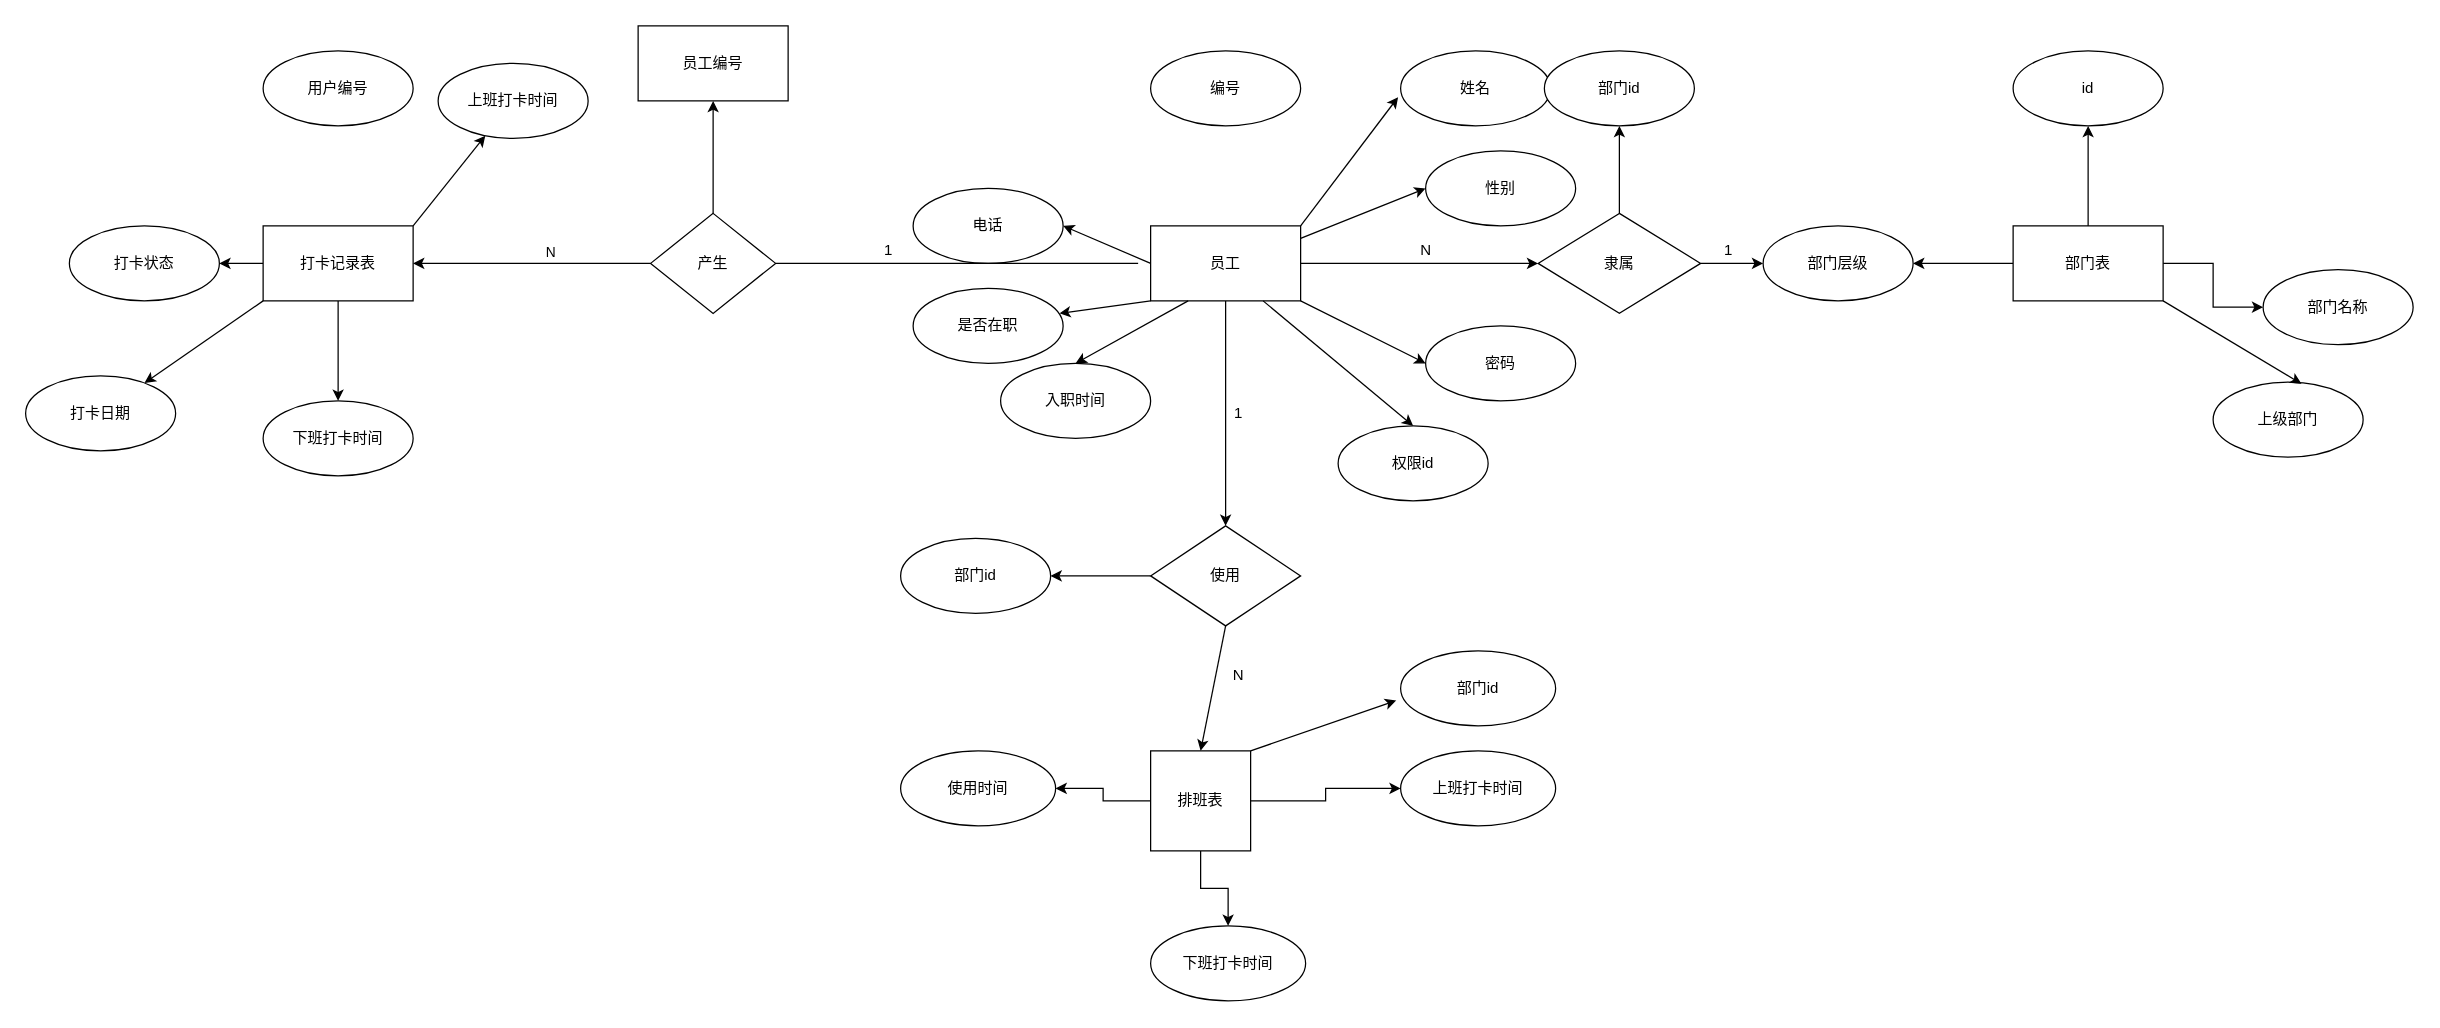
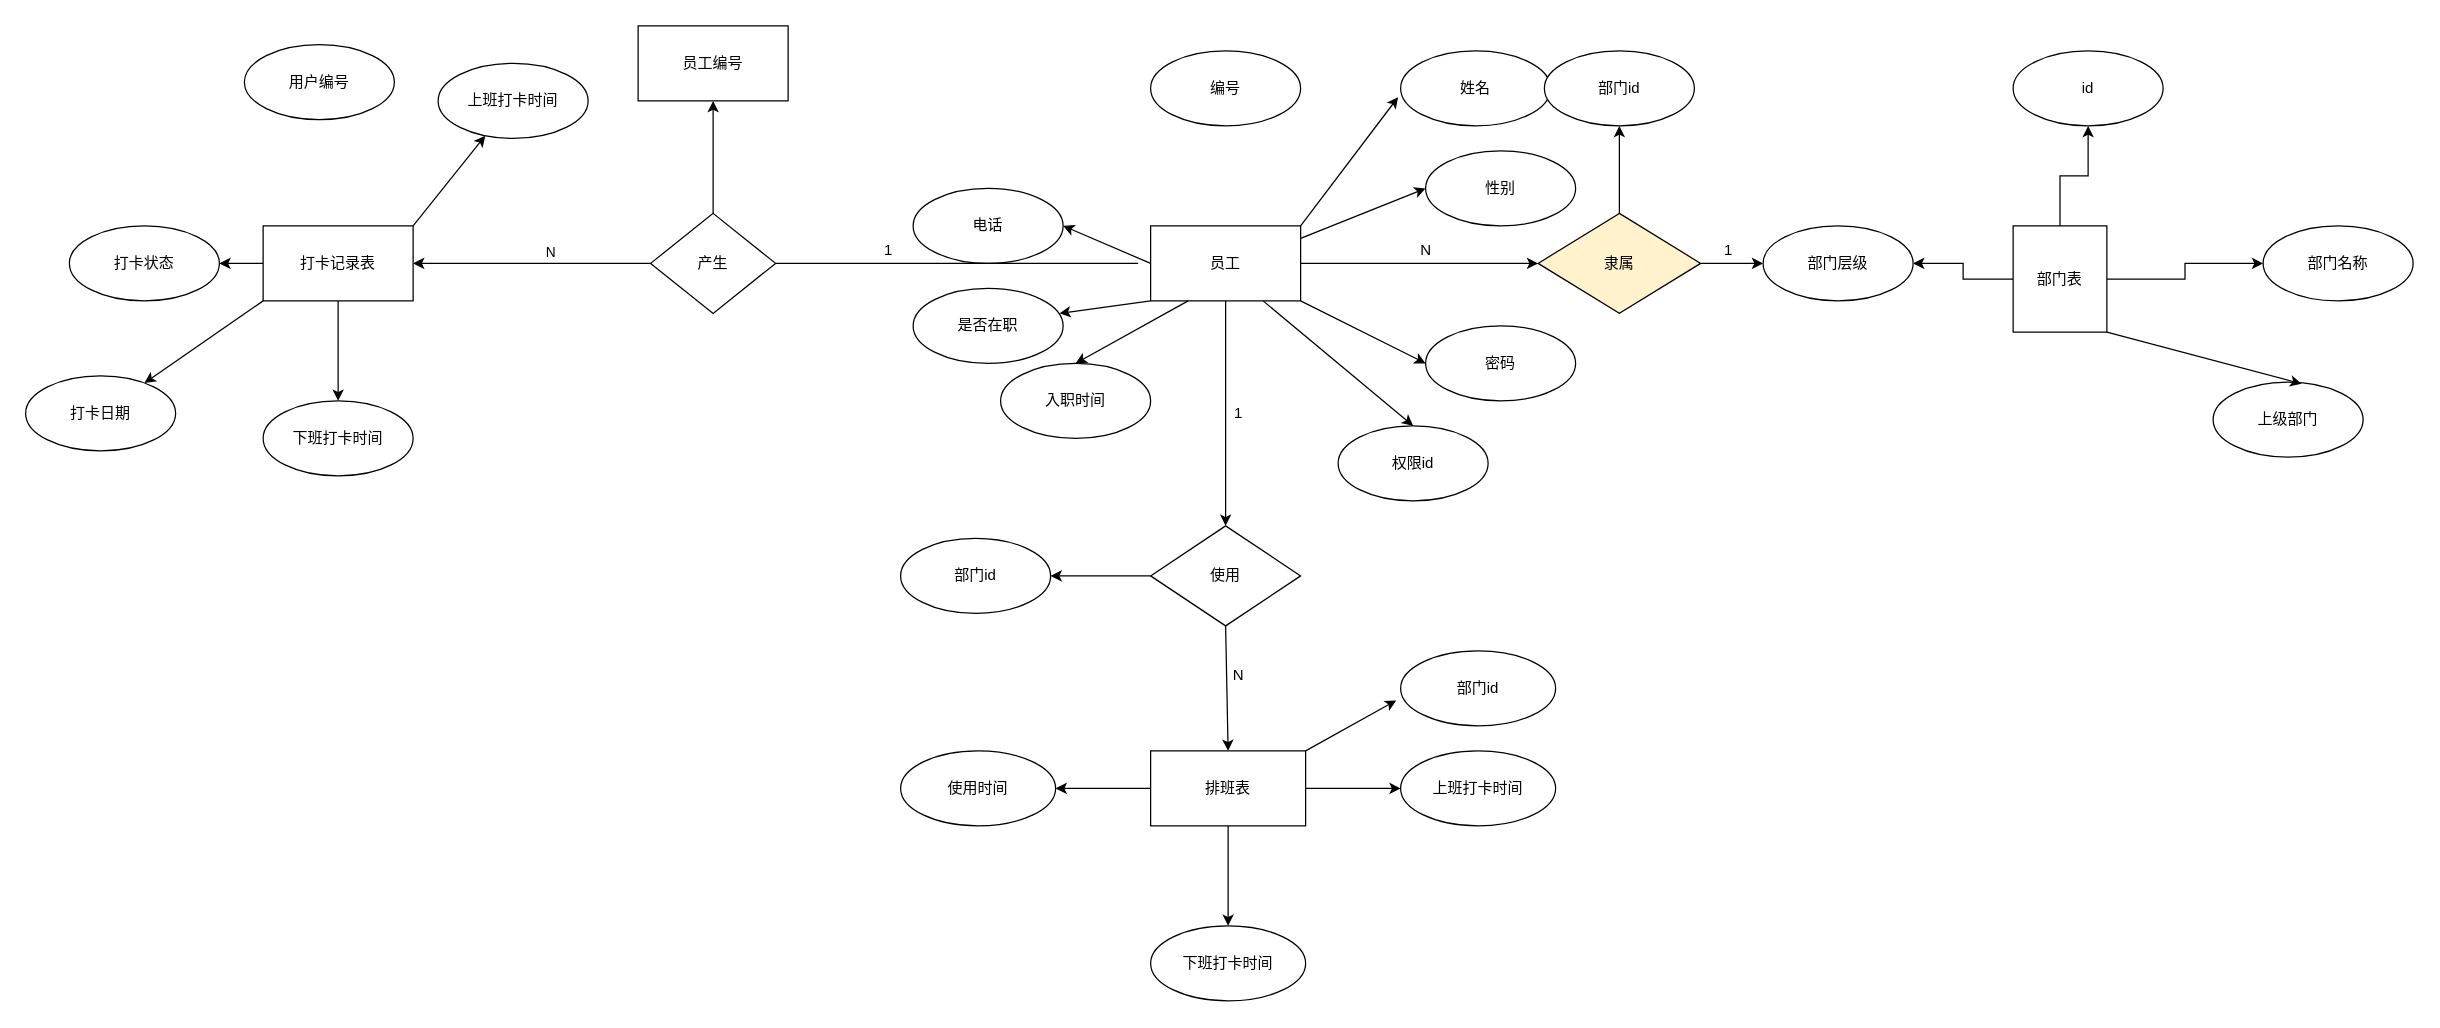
  <mxCell id="0" />
  <mxCell id="1" parent="0" />
  <mxCell id="2" value="员工" style="rounded=0;whiteSpace=wrap;html=1;" vertex="1" parent="1"><mxGeometry x="920" y="180" width="120" height="60" as="geometry" /></mxCell>
  <mxCell id="3" value="编号" style="ellipse;whiteSpace=wrap;html=1;rounded=0;" vertex="1" parent="1"><mxGeometry x="920" y="40" width="120" height="60" as="geometry" /></mxCell>
  <mxCell id="4" value="性别" style="ellipse;whiteSpace=wrap;html=1;rounded=0;" vertex="1" parent="1"><mxGeometry x="1140" y="120" width="120" height="60" as="geometry" /></mxCell>
  <mxCell id="5" value="姓名" style="ellipse;whiteSpace=wrap;html=1;rounded=0;" vertex="1" parent="1"><mxGeometry x="1120" y="40" width="120" height="60" as="geometry" /></mxCell>
  <mxCell id="6" value="" style="endArrow=classic;html=1;rounded=0;entryX=-0.017;entryY=0.617;entryDx=0;entryDy=0;entryPerimeter=0;exitX=1;exitY=0;exitDx=0;exitDy=0;" edge="1" parent="1" source="2" target="5"><mxGeometry width="50" height="50" relative="1" as="geometry"><mxPoint x="960" y="240" as="sourcePoint" /><mxPoint x="1010" y="190" as="targetPoint" /></mxGeometry></mxCell>
  <mxCell id="7" value="密码" style="ellipse;whiteSpace=wrap;html=1;rounded=0;" vertex="1" parent="1"><mxGeometry x="1140" y="260" width="120" height="60" as="geometry" /></mxCell>
  <mxCell id="8" value="" style="endArrow=classic;html=1;rounded=0;exitX=1;exitY=1;exitDx=0;exitDy=0;entryX=0;entryY=0.5;entryDx=0;entryDy=0;" edge="1" parent="1" source="2" target="7"><mxGeometry width="50" height="50" relative="1" as="geometry"><mxPoint x="960" y="240" as="sourcePoint" /><mxPoint x="1010" y="190" as="targetPoint" /></mxGeometry></mxCell>
  <mxCell id="9" value="权限id" style="ellipse;whiteSpace=wrap;html=1;rounded=0;" vertex="1" parent="1"><mxGeometry x="1070" y="340" width="120" height="60" as="geometry" /></mxCell>
  <mxCell id="10" value="入职时间" style="ellipse;whiteSpace=wrap;html=1;rounded=0;" vertex="1" parent="1"><mxGeometry x="800" y="290" width="120" height="60" as="geometry" /></mxCell>
  <mxCell id="11" value="" style="endArrow=classic;html=1;rounded=0;exitX=0.25;exitY=1;exitDx=0;exitDy=0;entryX=0.5;entryY=0;entryDx=0;entryDy=0;" edge="1" parent="1" source="2" target="10"><mxGeometry width="50" height="50" relative="1" as="geometry"><mxPoint x="960" y="240" as="sourcePoint" /><mxPoint x="1010" y="190" as="targetPoint" /></mxGeometry></mxCell>
  <mxCell id="12" value="是否在职" style="ellipse;whiteSpace=wrap;html=1;rounded=0;" vertex="1" parent="1"><mxGeometry x="730" y="230" width="120" height="60" as="geometry" /></mxCell>
  <mxCell id="13" value="" style="endArrow=classic;html=1;rounded=0;exitX=0;exitY=1;exitDx=0;exitDy=0;entryX=0.975;entryY=0.333;entryDx=0;entryDy=0;entryPerimeter=0;" edge="1" parent="1" source="2" target="12"><mxGeometry width="50" height="50" relative="1" as="geometry"><mxPoint x="960" y="240" as="sourcePoint" /><mxPoint x="1010" y="190" as="targetPoint" /></mxGeometry></mxCell>
  <mxCell id="14" value="电话" style="ellipse;whiteSpace=wrap;html=1;rounded=0;" vertex="1" parent="1"><mxGeometry x="730" y="150" width="120" height="60" as="geometry" /></mxCell>
  <mxCell id="15" value="" style="endArrow=classic;html=1;rounded=0;exitX=0;exitY=0.5;exitDx=0;exitDy=0;entryX=1;entryY=0.5;entryDx=0;entryDy=0;" edge="1" parent="1" source="2" target="14"><mxGeometry width="50" height="50" relative="1" as="geometry"><mxPoint x="960" y="240" as="sourcePoint" /><mxPoint x="1010" y="190" as="targetPoint" /></mxGeometry></mxCell>
  <mxCell id="16" value="" style="edgeStyle=orthogonalEdgeStyle;rounded=0;orthogonalLoop=1;jettySize=auto;html=1;" edge="1" parent="1" source="18" target="21"><mxGeometry relative="1" as="geometry" /></mxCell>
  <mxCell id="17" value="" style="edgeStyle=orthogonalEdgeStyle;rounded=0;orthogonalLoop=1;jettySize=auto;html=1;" edge="1" parent="1" source="18" target="30"><mxGeometry relative="1" as="geometry" /></mxCell>
  <mxCell id="18" value="打卡记录表" style="rounded=0;whiteSpace=wrap;html=1;" vertex="1" parent="1"><mxGeometry x="210" y="180" width="120" height="60" as="geometry" /></mxCell>
- <mxCell id="19" value="用户编号" style="ellipse;whiteSpace=wrap;html=1;rounded=0;" vertex="1" parent="1"><mxGeometry x="210" y="40" width="120" height="60" as="geometry" /></mxCell>
+ <mxCell id="19" value="用户编号" style="ellipse;whiteSpace=wrap;html=1;rounded=0;" vertex="1" parent="1"><mxGeometry x="195" y="35" width="120" height="60" as="geometry" /></mxCell>
  <mxCell id="20" value="上班打卡时间" style="ellipse;whiteSpace=wrap;html=1;rounded=0;" vertex="1" parent="1"><mxGeometry x="350" y="50" width="120" height="60" as="geometry" /></mxCell>
  <mxCell id="21" value="下班打卡时间" style="ellipse;whiteSpace=wrap;html=1;rounded=0;" vertex="1" parent="1"><mxGeometry x="210" y="320" width="120" height="60" as="geometry" /></mxCell>
  <mxCell id="22" value="" style="edgeStyle=orthogonalEdgeStyle;rounded=0;orthogonalLoop=1;jettySize=auto;html=1;" edge="1" parent="1" source="25" target="27"><mxGeometry relative="1" as="geometry" /></mxCell>
  <mxCell id="23" value="" style="edgeStyle=orthogonalEdgeStyle;rounded=0;orthogonalLoop=1;jettySize=auto;html=1;" edge="1" parent="1" source="25" target="28"><mxGeometry relative="1" as="geometry" /></mxCell>
  <mxCell id="24" value="" style="edgeStyle=orthogonalEdgeStyle;rounded=0;orthogonalLoop=1;jettySize=auto;html=1;" edge="1" parent="1" source="25" target="29"><mxGeometry relative="1" as="geometry" /></mxCell>
- <mxCell id="25" value="排班表" style="rounded=0;whiteSpace=wrap;html=1;" vertex="1" parent="1"><mxGeometry x="920" y="600" width="80" height="80" as="geometry" /></mxCell>
+ <mxCell id="25" value="排班表" style="rounded=0;whiteSpace=wrap;html=1;" vertex="1" parent="1"><mxGeometry x="920" y="600" width="124" height="60" as="geometry" /></mxCell>
  <mxCell id="26" value="部门id" style="ellipse;whiteSpace=wrap;html=1;rounded=0;" vertex="1" parent="1"><mxGeometry x="1120" y="520" width="124" height="60" as="geometry" /></mxCell>
  <mxCell id="27" value="上班打卡时间" style="ellipse;whiteSpace=wrap;html=1;rounded=0;" vertex="1" parent="1"><mxGeometry x="1120" y="600" width="124" height="60" as="geometry" /></mxCell>
  <mxCell id="28" value="下班打卡时间" style="ellipse;whiteSpace=wrap;html=1;rounded=0;" vertex="1" parent="1"><mxGeometry x="920" y="740" width="124" height="60" as="geometry" /></mxCell>
  <mxCell id="29" value="使用时间" style="ellipse;whiteSpace=wrap;html=1;rounded=0;" vertex="1" parent="1"><mxGeometry x="720" y="600" width="124" height="60" as="geometry" /></mxCell>
  <mxCell id="30" value="打卡状态" style="ellipse;whiteSpace=wrap;html=1;rounded=0;" vertex="1" parent="1"><mxGeometry x="55" y="180" width="120" height="60" as="geometry" /></mxCell>
  <mxCell id="31" value="打卡日期" style="ellipse;whiteSpace=wrap;html=1;rounded=0;" vertex="1" parent="1"><mxGeometry x="20" y="300" width="120" height="60" as="geometry" /></mxCell>
  <mxCell id="32" value="" style="endArrow=classic;html=1;rounded=0;exitX=0;exitY=1;exitDx=0;exitDy=0;" edge="1" parent="1" source="18" target="31"><mxGeometry width="50" height="50" relative="1" as="geometry"><mxPoint x="320" y="260" as="sourcePoint" /><mxPoint x="370" y="210" as="targetPoint" /></mxGeometry></mxCell>
  <mxCell id="33" value="" style="edgeStyle=orthogonalEdgeStyle;rounded=0;orthogonalLoop=1;jettySize=auto;html=1;" edge="1" parent="1" source="36" target="37"><mxGeometry relative="1" as="geometry" /></mxCell>
  <mxCell id="34" value="" style="edgeStyle=orthogonalEdgeStyle;rounded=0;orthogonalLoop=1;jettySize=auto;html=1;" edge="1" parent="1" source="36" target="38"><mxGeometry relative="1" as="geometry" /></mxCell>
  <mxCell id="35" value="" style="edgeStyle=orthogonalEdgeStyle;rounded=0;orthogonalLoop=1;jettySize=auto;html=1;" edge="1" parent="1" source="36" target="40"><mxGeometry relative="1" as="geometry" /></mxCell>
- <mxCell id="36" value="部门表" style="rounded=0;whiteSpace=wrap;html=1;" vertex="1" parent="1"><mxGeometry x="1610" y="180" width="120" height="60" as="geometry" /></mxCell>
+ <mxCell id="36" value="部门表" style="rounded=0;whiteSpace=wrap;html=1;" vertex="1" parent="1"><mxGeometry x="1610" y="180" width="75" height="85" as="geometry" /></mxCell>
  <mxCell id="37" value="id" style="ellipse;whiteSpace=wrap;html=1;rounded=0;" vertex="1" parent="1"><mxGeometry x="1610" y="40" width="120" height="60" as="geometry" /></mxCell>
- <mxCell id="38" value="部门名称" style="ellipse;whiteSpace=wrap;html=1;rounded=0;" vertex="1" parent="1"><mxGeometry x="1810" y="215" width="120" height="60" as="geometry" /></mxCell>
+ <mxCell id="38" value="部门名称" style="ellipse;whiteSpace=wrap;html=1;rounded=0;" vertex="1" parent="1"><mxGeometry x="1810" y="180" width="120" height="60" as="geometry" /></mxCell>
  <mxCell id="39" value="上级部门" style="ellipse;whiteSpace=wrap;html=1;rounded=0;" vertex="1" parent="1"><mxGeometry x="1770" y="305" width="120" height="60" as="geometry" /></mxCell>
  <mxCell id="40" value="部门层级" style="ellipse;whiteSpace=wrap;html=1;rounded=0;" vertex="1" parent="1"><mxGeometry x="1410" y="180" width="120" height="60" as="geometry" /></mxCell>
  <mxCell id="41" value="" style="edgeStyle=orthogonalEdgeStyle;rounded=0;orthogonalLoop=1;jettySize=auto;html=1;" edge="1" parent="1" source="42" target="47"><mxGeometry relative="1" as="geometry" /></mxCell>
  <mxCell id="42" value="产生" style="rhombus;whiteSpace=wrap;html=1;rotation=0;" vertex="1" parent="1"><mxGeometry x="520" y="170" width="100" height="80" as="geometry" /></mxCell>
  <mxCell id="43" value="" style="endArrow=none;html=1;rounded=0;entryX=1;entryY=0.5;entryDx=0;entryDy=0;" edge="1" parent="1" target="42"><mxGeometry width="50" height="50" relative="1" as="geometry"><mxPoint x="910" y="210" as="sourcePoint" /><mxPoint x="620" y="30" as="targetPoint" /></mxGeometry></mxCell>
  <mxCell id="44" value="" style="endArrow=classic;html=1;rounded=0;" edge="1" parent="1" target="20"><mxGeometry width="50" height="50" relative="1" as="geometry"><mxPoint x="330" y="180" as="sourcePoint" /><mxPoint x="380" y="130" as="targetPoint" /></mxGeometry></mxCell>
  <mxCell id="45" value="" style="endArrow=classic;html=1;rounded=0;entryX=1;entryY=0.5;entryDx=0;entryDy=0;" edge="1" parent="1" target="18"><mxGeometry width="50" height="50" relative="1" as="geometry"><mxPoint x="520" y="210" as="sourcePoint" /><mxPoint y="160" as="targetPoint" x="570" /></mxGeometry></mxCell>
  <mxCell id="46" value="N" style="edgeLabel;html=1;align=center;verticalAlign=middle;resizable=0;points=[];" vertex="1" connectable="0" parent="45"><mxGeometry x="-0.109" y="-5" relative="1" as="geometry"><mxPoint x="4" y="-5" as="offset" /></mxGeometry></mxCell>
  <mxCell id="47" value="员工编号" style="whiteSpace=wrap;html=1;" vertex="1" parent="1"><mxGeometry x="510" y="20" width="120" height="60" as="geometry" /></mxCell>
  <mxCell id="48" value="" style="endArrow=classic;html=1;rounded=0;entryX=0;entryY=0.5;entryDx=0;entryDy=0;" edge="1" parent="1" target="4"><mxGeometry width="50" height="50" relative="1" as="geometry"><mxPoint x="1040" y="190" as="sourcePoint" /><mxPoint x="1090" y="140" as="targetPoint" /></mxGeometry></mxCell>
  <mxCell id="49" value="" style="endArrow=classic;html=1;rounded=0;exitX=1;exitY=0.5;exitDx=0;exitDy=0;entryX=0;entryY=0.5;entryDx=0;entryDy=0;" edge="1" parent="1" source="2" target="52"><mxGeometry width="50" height="50" relative="1" as="geometry"><mxPoint x="1280" y="310" as="sourcePoint" /><mxPoint x="1210" y="210" as="targetPoint" /></mxGeometry></mxCell>
  <mxCell id="50" value="" style="edgeStyle=orthogonalEdgeStyle;rounded=0;orthogonalLoop=1;jettySize=auto;html=1;" edge="1" parent="1" source="52" target="40"><mxGeometry relative="1" as="geometry" /></mxCell>
  <mxCell id="51" value="" style="edgeStyle=orthogonalEdgeStyle;rounded=0;orthogonalLoop=1;jettySize=auto;html=1;" edge="1" parent="1" source="52" target="65"><mxGeometry relative="1" as="geometry" /></mxCell>
- <mxCell id="52" value="隶属" style="rhombus;whiteSpace=wrap;html=1;" vertex="1" parent="1"><mxGeometry x="1230" y="170" width="130" height="80" as="geometry" /></mxCell>
+ <mxCell id="52" value="隶属" style="rhombus;whiteSpace=wrap;html=1;fillColor=#fff2cc;" vertex="1" parent="1"><mxGeometry x="1230" y="170" width="130" height="80" as="geometry" /></mxCell>
  <mxCell id="53" value="1" style="text;html=1;align=center;verticalAlign=middle;resizable=0;points=[];autosize=1;strokeColor=none;fillColor=none;" vertex="1" parent="1"><mxGeometry x="1367" y="185" width="30" height="30" as="geometry" /></mxCell>
  <mxCell id="54" value="N" style="text;html=1;align=center;verticalAlign=middle;resizable=0;points=[];autosize=1;strokeColor=none;fillColor=none;" vertex="1" parent="1"><mxGeometry x="1125" y="185" width="30" height="30" as="geometry" /></mxCell>
  <mxCell id="55" value="1" style="text;html=1;align=center;verticalAlign=middle;resizable=0;points=[];autosize=1;strokeColor=none;fillColor=none;" vertex="1" parent="1"><mxGeometry x="695" y="185" width="30" height="30" as="geometry" /></mxCell>
  <mxCell id="56" value="" style="endArrow=classic;html=1;rounded=0;exitX=1;exitY=1;exitDx=0;exitDy=0;entryX=0.589;entryY=0.022;entryDx=0;entryDy=0;entryPerimeter=0;" edge="1" parent="1" source="36" target="39"><mxGeometry width="50" height="50" relative="1" as="geometry"><mxPoint x="1390" y="450" as="sourcePoint" /><mxPoint x="1440" y="400" as="targetPoint" /></mxGeometry></mxCell>
  <mxCell id="57" value="" style="endArrow=classic;html=1;rounded=0;exitX=1;exitY=0;exitDx=0;exitDy=0;entryX=-0.028;entryY=0.661;entryDx=0;entryDy=0;entryPerimeter=0;" edge="1" parent="1" source="25" target="26"><mxGeometry width="50" height="50" relative="1" as="geometry"><mxPoint x="700" y="450" as="sourcePoint" /><mxPoint x="750" y="400" as="targetPoint" /></mxGeometry></mxCell>
  <mxCell id="58" value="" style="endArrow=classic;html=1;rounded=0;exitX=0.75;exitY=1;exitDx=0;exitDy=0;entryX=0.5;entryY=0;entryDx=0;entryDy=0;" edge="1" parent="1" source="2" target="9"><mxGeometry width="50" height="50" relative="1" as="geometry"><mxPoint x="1390" y="450" as="sourcePoint" /><mxPoint x="1440" y="400" as="targetPoint" /></mxGeometry></mxCell>
  <mxCell id="59" value="" style="endArrow=classic;html=1;rounded=0;exitX=0.5;exitY=1;exitDx=0;exitDy=0;" edge="1" parent="1" source="2"><mxGeometry width="50" height="50" relative="1" as="geometry"><mxPoint x="1270" y="530" as="sourcePoint" /><mxPoint x="980" y="420" as="targetPoint" /></mxGeometry></mxCell>
  <mxCell id="60" value="" style="edgeStyle=orthogonalEdgeStyle;rounded=0;orthogonalLoop=1;jettySize=auto;html=1;" edge="1" parent="1" source="61" target="66"><mxGeometry relative="1" as="geometry" /></mxCell>
  <mxCell id="61" value="使用" style="rhombus;whiteSpace=wrap;html=1;" vertex="1" parent="1"><mxGeometry x="920" y="420" width="120" height="80" as="geometry" /></mxCell>
  <mxCell id="62" value="" style="endArrow=classic;html=1;rounded=0;exitX=0.5;exitY=1;exitDx=0;exitDy=0;entryX=0.5;entryY=0;entryDx=0;entryDy=0;" edge="1" parent="1" source="61" target="25"><mxGeometry width="50" height="50" relative="1" as="geometry"><mxPoint x="1230" y="530" as="sourcePoint" /><mxPoint x="1280" y="480" as="targetPoint" /></mxGeometry></mxCell>
  <mxCell id="63" value="1" style="text;html=1;align=center;verticalAlign=middle;resizable=0;points=[];autosize=1;strokeColor=none;fillColor=none;" vertex="1" parent="1"><mxGeometry x="975" y="315" width="30" height="30" as="geometry" /></mxCell>
  <mxCell id="64" value="N" style="text;html=1;align=center;verticalAlign=middle;resizable=0;points=[];autosize=1;strokeColor=none;fillColor=none;" vertex="1" parent="1"><mxGeometry x="975" y="525" width="30" height="30" as="geometry" /></mxCell>
  <mxCell id="65" value="部门id" style="ellipse;whiteSpace=wrap;html=1;rounded=0;" vertex="1" parent="1"><mxGeometry x="1235" y="40" width="120" height="60" as="geometry" /></mxCell>
  <mxCell id="66" value="部门id" style="ellipse;whiteSpace=wrap;html=1;" vertex="1" parent="1"><mxGeometry x="720" y="430" width="120" height="60" as="geometry" /></mxCell>
